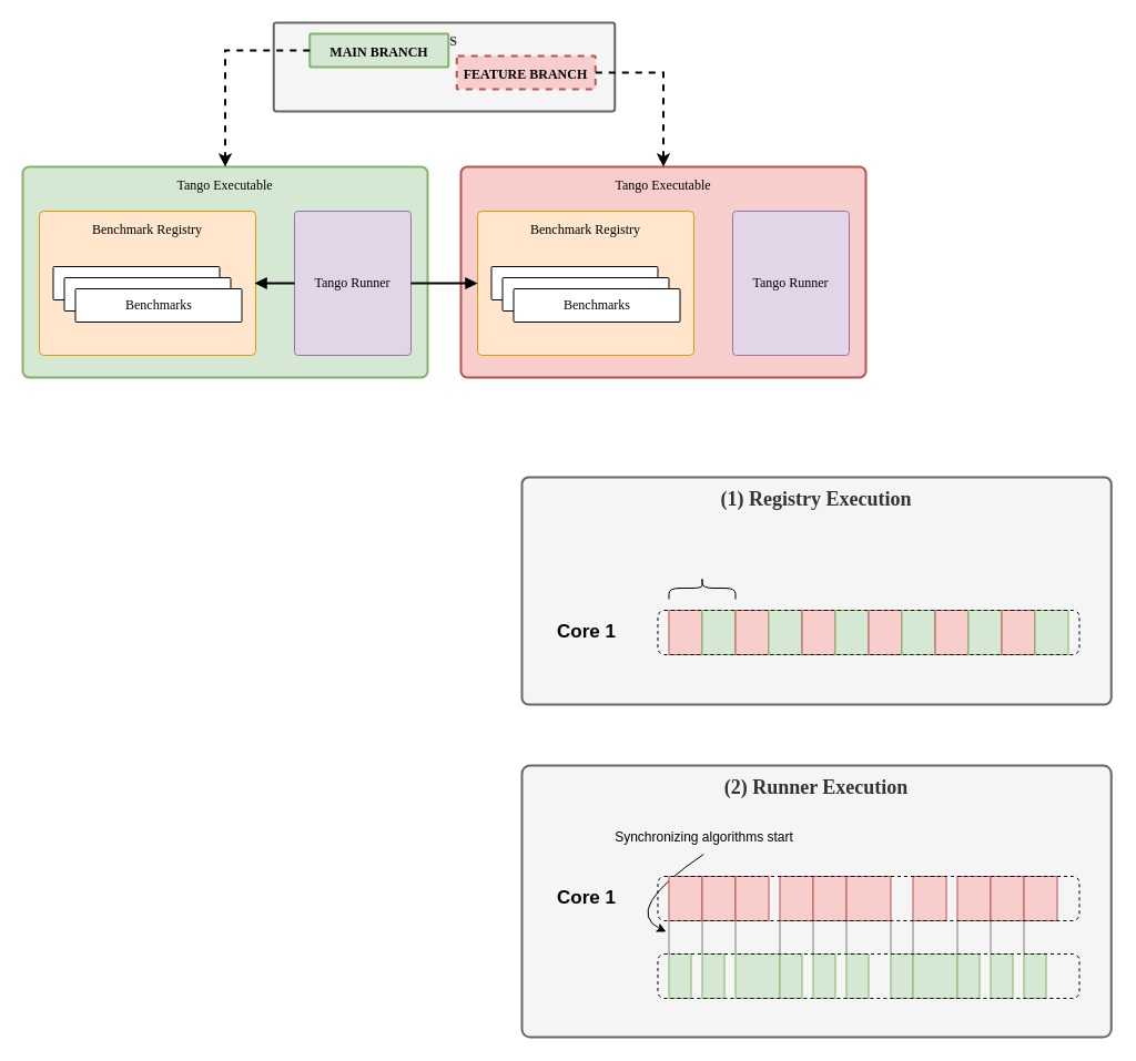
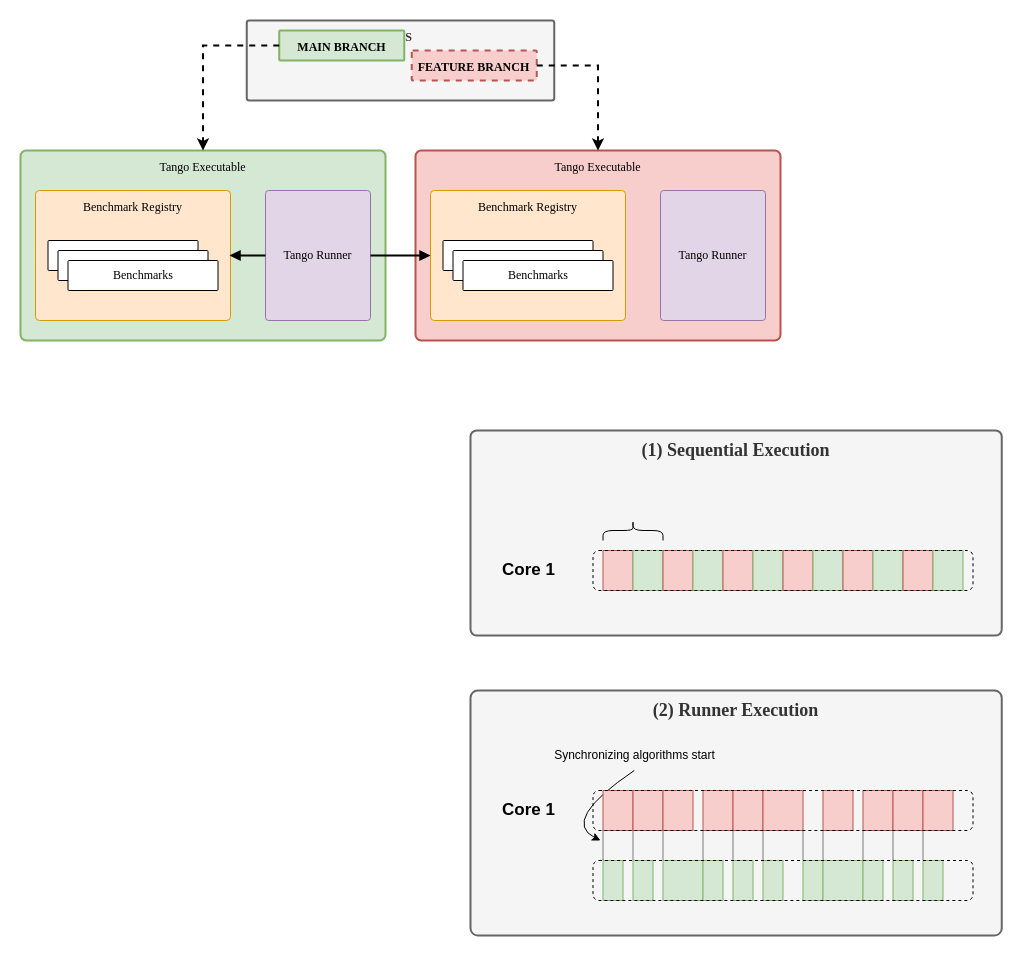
  <mxCell id="0" />
  <mxCell id="1" parent="0" />
  <mxCell id="2" value="" style="group;fontSize=22;" vertex="1" connectable="0" parent="1"><mxGeometry x="470" y="690" width="531.25" height="245" as="geometry" /></mxCell>
  <mxCell id="3" value="&lt;b&gt;&lt;font style=&quot;font-size: 18px;&quot;&gt;(2) Runner Execution&lt;/font&gt;&lt;/b&gt;" style="rounded=1;whiteSpace=wrap;html=1;verticalAlign=top;horizontal=1;spacing=5;strokeWidth=2;glass=0;shadow=0;arcSize=3;fontFamily=JetBrains Mono;fontSource=https%3A%2F%2Ffonts.googleapis.com%2Fcss%3Ffamily%3DJetBrains%2BMono;fillColor=#f5f5f5;fontColor=#333333;strokeColor=#666666;" vertex="1" parent="2"><mxGeometry width="531.25" height="245" as="geometry" /></mxCell>
  <mxCell id="4" value="Synchronizing algorithms start" style="text;strokeColor=none;align=center;fillColor=none;html=1;verticalAlign=middle;whiteSpace=wrap;rounded=0;fontStyle=0" vertex="1" parent="2"><mxGeometry x="62.5" y="50" width="202.5" height="30" as="geometry" /></mxCell>
  <mxCell id="5" value="" style="endArrow=classic;html=1;rounded=0;exitX=0.5;exitY=1;exitDx=0;exitDy=0;curved=1;" edge="1" parent="2" source="4"><mxGeometry width="50" height="50" relative="1" as="geometry"><mxPoint x="210" y="120" as="sourcePoint" /><mxPoint x="130" y="150" as="targetPoint" /><Array as="points"><mxPoint x="90" y="130" /></Array></mxGeometry></mxCell>
  <mxCell id="6" value="" style="group;fontSize=22;" vertex="1" connectable="0" parent="1"><mxGeometry x="470" y="430" width="531.25" height="205" as="geometry" /></mxCell>
- <mxCell id="7" value="&lt;b&gt;&lt;font style=&quot;font-size: 18px;&quot;&gt;(1) Registry Execution&lt;/font&gt;&lt;/b&gt;" style="rounded=1;whiteSpace=wrap;html=1;verticalAlign=top;horizontal=1;spacing=5;strokeWidth=2;glass=0;shadow=0;arcSize=3;fontFamily=JetBrains Mono;fontSource=https%3A%2F%2Ffonts.googleapis.com%2Fcss%3Ffamily%3DJetBrains%2BMono;fillColor=#f5f5f5;fontColor=#333333;strokeColor=#666666;" vertex="1" parent="6"><mxGeometry width="531.25" height="205" as="geometry" /></mxCell>
+ <mxCell id="7" value="&lt;b&gt;&lt;font style=&quot;font-size: 18px;&quot;&gt;(1) Sequential Execution&lt;/font&gt;&lt;/b&gt;" style="rounded=1;whiteSpace=wrap;html=1;verticalAlign=top;horizontal=1;spacing=5;strokeWidth=2;glass=0;shadow=0;arcSize=3;fontFamily=JetBrains Mono;fontSource=https%3A%2F%2Ffonts.googleapis.com%2Fcss%3Ffamily%3DJetBrains%2BMono;fillColor=#f5f5f5;fontColor=#333333;strokeColor=#666666;" vertex="1" parent="6"><mxGeometry width="531.25" height="205" as="geometry" /></mxCell>
  <mxCell id="8" value="" style="endArrow=none;dashed=1;html=1;dashPattern=1 1;strokeWidth=1;rounded=0;exitX=0;exitY=1;exitDx=0;exitDy=0;entryX=0;entryY=0;entryDx=0;entryDy=0;" parent="1" source="33" target="44" edge="1"><mxGeometry width="50" height="50" relative="1" as="geometry"><mxPoint x="722.5" y="780" as="sourcePoint" /><mxPoint x="772.5" y="730" as="targetPoint" /></mxGeometry></mxCell>
  <mxCell id="9" value="" style="endArrow=none;dashed=1;html=1;dashPattern=1 1;strokeWidth=1;rounded=0;exitX=0;exitY=1;exitDx=0;exitDy=0;entryX=0;entryY=0;entryDx=0;entryDy=0;" parent="1" target="45" edge="1"><mxGeometry width="50" height="50" relative="1" as="geometry"><mxPoint x="632.5" y="830" as="sourcePoint" /><mxPoint x="633.5" y="858" as="targetPoint" /></mxGeometry></mxCell>
  <mxCell id="10" value="" style="endArrow=none;dashed=1;html=1;dashPattern=1 1;strokeWidth=1;rounded=0;exitX=0;exitY=1;exitDx=0;exitDy=0;entryX=0;entryY=0;entryDx=0;entryDy=0;" parent="1" edge="1"><mxGeometry width="50" height="50" relative="1" as="geometry"><mxPoint x="662.5" y="830" as="sourcePoint" /><mxPoint x="662.5" y="860" as="targetPoint" /></mxGeometry></mxCell>
  <mxCell id="11" value="" style="endArrow=none;dashed=1;html=1;dashPattern=1 1;strokeWidth=1;rounded=0;exitX=0;exitY=1;exitDx=0;exitDy=0;entryX=0;entryY=0;entryDx=0;entryDy=0;" parent="1" edge="1"><mxGeometry width="50" height="50" relative="1" as="geometry"><mxPoint x="702.5" y="830" as="sourcePoint" /><mxPoint x="702.5" y="860" as="targetPoint" /></mxGeometry></mxCell>
  <mxCell id="12" value="" style="endArrow=none;dashed=1;html=1;dashPattern=1 1;strokeWidth=1;rounded=0;exitX=0;exitY=1;exitDx=0;exitDy=0;entryX=0;entryY=0;entryDx=0;entryDy=0;" parent="1" edge="1"><mxGeometry width="50" height="50" relative="1" as="geometry"><mxPoint x="732.5" y="830" as="sourcePoint" /><mxPoint x="732.5" y="860" as="targetPoint" /></mxGeometry></mxCell>
  <mxCell id="13" value="" style="endArrow=none;dashed=1;html=1;dashPattern=1 1;strokeWidth=1;rounded=0;exitX=0;exitY=1;exitDx=0;exitDy=0;entryX=0;entryY=0;entryDx=0;entryDy=0;" parent="1" edge="1"><mxGeometry width="50" height="50" relative="1" as="geometry"><mxPoint x="762.5" y="830" as="sourcePoint" /><mxPoint x="762.5" y="860" as="targetPoint" /></mxGeometry></mxCell>
  <mxCell id="14" value="" style="endArrow=none;dashed=1;html=1;dashPattern=1 1;strokeWidth=1;rounded=0;exitX=0;exitY=1;exitDx=0;exitDy=0;entryX=0;entryY=0;entryDx=0;entryDy=0;" parent="1" edge="1"><mxGeometry width="50" height="50" relative="1" as="geometry"><mxPoint x="802.5" y="830" as="sourcePoint" /><mxPoint x="802.5" y="860" as="targetPoint" /></mxGeometry></mxCell>
  <mxCell id="15" value="" style="endArrow=none;dashed=1;html=1;dashPattern=1 1;strokeWidth=1;rounded=0;exitX=0;exitY=1;exitDx=0;exitDy=0;entryX=0;entryY=0;entryDx=0;entryDy=0;" parent="1" edge="1"><mxGeometry width="50" height="50" relative="1" as="geometry"><mxPoint x="822.5" y="830" as="sourcePoint" /><mxPoint x="822.5" y="860" as="targetPoint" /></mxGeometry></mxCell>
  <mxCell id="16" value="" style="endArrow=none;dashed=1;html=1;dashPattern=1 1;strokeWidth=1;rounded=0;exitX=0;exitY=1;exitDx=0;exitDy=0;entryX=0;entryY=0;entryDx=0;entryDy=0;" parent="1" edge="1"><mxGeometry width="50" height="50" relative="1" as="geometry"><mxPoint x="862.5" y="830" as="sourcePoint" /><mxPoint x="862.5" y="860" as="targetPoint" /></mxGeometry></mxCell>
  <mxCell id="17" value="" style="endArrow=none;dashed=1;html=1;dashPattern=1 1;strokeWidth=1;rounded=0;exitX=0;exitY=1;exitDx=0;exitDy=0;entryX=0;entryY=0;entryDx=0;entryDy=0;" parent="1" edge="1"><mxGeometry width="50" height="50" relative="1" as="geometry"><mxPoint x="892.5" y="830" as="sourcePoint" /><mxPoint x="892.5" y="860" as="targetPoint" /></mxGeometry></mxCell>
  <mxCell id="18" value="" style="endArrow=none;dashed=1;html=1;dashPattern=1 1;strokeWidth=1;rounded=0;exitX=0;exitY=1;exitDx=0;exitDy=0;entryX=0;entryY=0;entryDx=0;entryDy=0;" parent="1" edge="1"><mxGeometry width="50" height="50" relative="1" as="geometry"><mxPoint x="922.5" y="830" as="sourcePoint" /><mxPoint x="922.5" y="860" as="targetPoint" /></mxGeometry></mxCell>
  <mxCell id="19" value="" style="rounded=0;whiteSpace=wrap;html=1;fillColor=#f8cecc;strokeColor=#b85450;" parent="1" vertex="1"><mxGeometry x="602.5" y="550" width="30" height="40" as="geometry" /></mxCell>
  <mxCell id="20" value="" style="rounded=0;whiteSpace=wrap;html=1;fillColor=#d5e8d4;strokeColor=#82b366;" parent="1" vertex="1"><mxGeometry x="632.5" y="550" width="30" height="40" as="geometry" /></mxCell>
  <mxCell id="21" value="" style="rounded=0;whiteSpace=wrap;html=1;fillColor=#f8cecc;strokeColor=#b85450;" parent="1" vertex="1"><mxGeometry x="662.5" y="550" width="30" height="40" as="geometry" /></mxCell>
  <mxCell id="22" value="" style="rounded=0;whiteSpace=wrap;html=1;fillColor=#d5e8d4;strokeColor=#82b366;" parent="1" vertex="1"><mxGeometry x="692.5" y="550" width="30" height="40" as="geometry" /></mxCell>
  <mxCell id="23" value="" style="rounded=0;whiteSpace=wrap;html=1;fillColor=#f8cecc;strokeColor=#b85450;" parent="1" vertex="1"><mxGeometry x="722.5" y="550" width="30" height="40" as="geometry" /></mxCell>
  <mxCell id="24" value="" style="rounded=0;whiteSpace=wrap;html=1;fillColor=#d5e8d4;strokeColor=#82b366;" parent="1" vertex="1"><mxGeometry x="752.5" y="550" width="30" height="40" as="geometry" /></mxCell>
  <mxCell id="25" value="" style="rounded=0;whiteSpace=wrap;html=1;fillColor=#f8cecc;strokeColor=#b85450;" parent="1" vertex="1"><mxGeometry x="782.5" y="550" width="30" height="40" as="geometry" /></mxCell>
  <mxCell id="26" value="" style="rounded=0;whiteSpace=wrap;html=1;fillColor=#d5e8d4;strokeColor=#82b366;" parent="1" vertex="1"><mxGeometry x="812.5" y="550" width="30" height="40" as="geometry" /></mxCell>
  <mxCell id="27" value="" style="rounded=0;whiteSpace=wrap;html=1;fillColor=#f8cecc;strokeColor=#b85450;" parent="1" vertex="1"><mxGeometry x="842.5" y="550" width="30" height="40" as="geometry" /></mxCell>
  <mxCell id="28" value="" style="rounded=0;whiteSpace=wrap;html=1;fillColor=#d5e8d4;strokeColor=#82b366;" parent="1" vertex="1"><mxGeometry x="872.5" y="550" width="30" height="40" as="geometry" /></mxCell>
  <mxCell id="29" value="" style="rounded=0;whiteSpace=wrap;html=1;fillColor=#f8cecc;strokeColor=#b85450;" parent="1" vertex="1"><mxGeometry x="902.5" y="550" width="30" height="40" as="geometry" /></mxCell>
  <mxCell id="30" value="" style="rounded=0;whiteSpace=wrap;html=1;fillColor=#d5e8d4;strokeColor=#82b366;" parent="1" vertex="1"><mxGeometry x="932.5" y="550" width="30" height="40" as="geometry" /></mxCell>
  <mxCell id="31" value="" style="shape=curlyBracket;whiteSpace=wrap;html=1;rounded=1;labelPosition=left;verticalLabelPosition=middle;align=right;verticalAlign=middle;direction=south;" parent="1" vertex="1"><mxGeometry x="602.5" y="520" width="60" height="20" as="geometry" /></mxCell>
  <mxCell id="32" value="Core 1" style="text;strokeColor=none;align=left;fillColor=none;html=1;verticalAlign=middle;whiteSpace=wrap;rounded=0;fontStyle=1;fontSize=17;" parent="1" vertex="1"><mxGeometry x="500" y="555" width="90" height="30" as="geometry" /></mxCell>
  <mxCell id="33" value="" style="rounded=0;whiteSpace=wrap;html=1;fillColor=#f8cecc;strokeColor=#b85450;" parent="1" vertex="1"><mxGeometry x="602.5" y="790" width="30" height="40" as="geometry" /></mxCell>
  <mxCell id="34" value="" style="rounded=0;whiteSpace=wrap;html=1;fillColor=#f8cecc;strokeColor=#b85450;" parent="1" vertex="1"><mxGeometry x="632.5" y="790" width="30" height="40" as="geometry" /></mxCell>
  <mxCell id="35" value="" style="rounded=0;whiteSpace=wrap;html=1;fillColor=#f8cecc;strokeColor=#b85450;" parent="1" vertex="1"><mxGeometry x="662.5" y="790" width="30" height="40" as="geometry" /></mxCell>
  <mxCell id="36" value="" style="rounded=0;whiteSpace=wrap;html=1;fillColor=#f8cecc;strokeColor=#b85450;" parent="1" vertex="1"><mxGeometry x="702.5" y="790" width="30" height="40" as="geometry" /></mxCell>
  <mxCell id="37" value="" style="rounded=0;whiteSpace=wrap;html=1;fillColor=#f8cecc;strokeColor=#b85450;" parent="1" vertex="1"><mxGeometry x="732.5" y="790" width="30" height="40" as="geometry" /></mxCell>
  <mxCell id="38" value="" style="rounded=0;whiteSpace=wrap;html=1;fillColor=#f8cecc;strokeColor=#b85450;" parent="1" vertex="1"><mxGeometry x="762.5" y="790" width="40" height="40" as="geometry" /></mxCell>
  <mxCell id="39" value="Core 1" style="text;strokeColor=none;align=left;fillColor=none;html=1;verticalAlign=middle;whiteSpace=wrap;rounded=0;fontStyle=1;fontSize=17;" parent="1" vertex="1"><mxGeometry x="500" y="795" width="90" height="30" as="geometry" /></mxCell>
  <mxCell id="40" value="" style="rounded=0;whiteSpace=wrap;html=1;fillColor=#f8cecc;strokeColor=#b85450;" parent="1" vertex="1"><mxGeometry x="822.5" y="790" width="30" height="40" as="geometry" /></mxCell>
  <mxCell id="41" value="" style="rounded=0;whiteSpace=wrap;html=1;fillColor=#f8cecc;strokeColor=#b85450;" parent="1" vertex="1"><mxGeometry x="862.5" y="790" width="30" height="40" as="geometry" /></mxCell>
  <mxCell id="42" value="" style="rounded=0;whiteSpace=wrap;html=1;fillColor=#f8cecc;strokeColor=#b85450;" parent="1" vertex="1"><mxGeometry x="892.5" y="790" width="30" height="40" as="geometry" /></mxCell>
  <mxCell id="43" value="" style="rounded=0;whiteSpace=wrap;html=1;fillColor=#f8cecc;strokeColor=#b85450;" parent="1" vertex="1"><mxGeometry x="922.5" y="790" width="30" height="40" as="geometry" /></mxCell>
  <mxCell id="44" value="" style="rounded=0;whiteSpace=wrap;html=1;fillColor=#d5e8d4;strokeColor=#82b366;" parent="1" vertex="1"><mxGeometry x="602.5" y="860" width="20" height="40" as="geometry" /></mxCell>
  <mxCell id="45" value="" style="rounded=0;whiteSpace=wrap;html=1;fillColor=#d5e8d4;strokeColor=#82b366;" parent="1" vertex="1"><mxGeometry x="632.5" y="860" width="20" height="40" as="geometry" /></mxCell>
  <mxCell id="46" value="" style="rounded=0;whiteSpace=wrap;html=1;fillColor=#d5e8d4;strokeColor=#82b366;" parent="1" vertex="1"><mxGeometry x="662.5" y="860" width="40" height="40" as="geometry" /></mxCell>
  <mxCell id="47" value="" style="rounded=0;whiteSpace=wrap;html=1;fillColor=#d5e8d4;strokeColor=#82b366;" parent="1" vertex="1"><mxGeometry x="702.5" y="860" width="20" height="40" as="geometry" /></mxCell>
  <mxCell id="48" value="" style="rounded=0;whiteSpace=wrap;html=1;fillColor=#d5e8d4;strokeColor=#82b366;" parent="1" vertex="1"><mxGeometry x="732.5" y="860" width="20" height="40" as="geometry" /></mxCell>
  <mxCell id="49" value="" style="rounded=0;whiteSpace=wrap;html=1;fillColor=#d5e8d4;strokeColor=#82b366;" parent="1" vertex="1"><mxGeometry x="762.5" y="860" width="20" height="40" as="geometry" /></mxCell>
  <mxCell id="50" value="" style="rounded=0;whiteSpace=wrap;html=1;fillColor=#d5e8d4;strokeColor=#82b366;" parent="1" vertex="1"><mxGeometry x="802.5" y="860" width="20" height="40" as="geometry" /></mxCell>
  <mxCell id="51" value="" style="rounded=0;whiteSpace=wrap;html=1;fillColor=#d5e8d4;strokeColor=#82b366;" parent="1" vertex="1"><mxGeometry x="822.5" y="860" width="40" height="40" as="geometry" /></mxCell>
  <mxCell id="52" value="" style="rounded=0;whiteSpace=wrap;html=1;fillColor=#d5e8d4;strokeColor=#82b366;" parent="1" vertex="1"><mxGeometry x="862.5" y="860" width="20" height="40" as="geometry" /></mxCell>
  <mxCell id="53" value="" style="rounded=0;whiteSpace=wrap;html=1;fillColor=#d5e8d4;strokeColor=#82b366;" parent="1" vertex="1"><mxGeometry x="892.5" y="860" width="20" height="40" as="geometry" /></mxCell>
  <mxCell id="54" value="" style="rounded=0;whiteSpace=wrap;html=1;fillColor=#d5e8d4;strokeColor=#82b366;" parent="1" vertex="1"><mxGeometry x="922.5" y="860" width="20" height="40" as="geometry" /></mxCell>
  <mxCell id="55" value="" style="rounded=1;whiteSpace=wrap;html=1;fillColor=none;strokeWidth=1;dashed=1;" parent="1" vertex="1"><mxGeometry x="592.5" y="860" width="380" height="40" as="geometry" /></mxCell>
  <mxCell id="56" value="" style="rounded=1;whiteSpace=wrap;html=1;fillColor=none;strokeWidth=1;dashed=1;" parent="1" vertex="1"><mxGeometry x="592.5" y="790" width="380" height="40" as="geometry" /></mxCell>
  <mxCell id="57" value="" style="rounded=1;whiteSpace=wrap;html=1;fillColor=none;strokeWidth=1;dashed=1;" parent="1" vertex="1"><mxGeometry x="592.5" y="550" width="380" height="40" as="geometry" /></mxCell>
  <mxCell id="58" value="" style="group" parent="1" vertex="1" connectable="0"><mxGeometry x="246.25" y="20" width="307.5" height="80" as="geometry" /></mxCell>
  <mxCell id="59" value="&lt;b&gt;VCS&lt;/b&gt;" style="rounded=1;whiteSpace=wrap;html=1;verticalAlign=top;horizontal=1;spacing=5;strokeWidth=2;glass=0;shadow=0;arcSize=3;fontFamily=JetBrains Mono;fontSource=https%3A%2F%2Ffonts.googleapis.com%2Fcss%3Ffamily%3DJetBrains%2BMono;fillColor=#f5f5f5;fontColor=#333333;strokeColor=#666666;" parent="58" vertex="1"><mxGeometry width="307.5" height="80" as="geometry" /></mxCell>
  <mxCell id="60" value="&lt;b&gt;MAIN BRANCH&lt;/b&gt;" style="rounded=1;whiteSpace=wrap;html=1;verticalAlign=top;horizontal=1;spacing=5;strokeWidth=2;glass=0;shadow=0;arcSize=3;fontFamily=JetBrains Mono;fontSource=https%3A%2F%2Ffonts.googleapis.com%2Fcss%3Ffamily%3DJetBrains%2BMono;fillColor=#d5e8d4;strokeColor=#82b366;" parent="58" vertex="1"><mxGeometry x="32.5" y="10" width="125" height="30" as="geometry" /></mxCell>
  <mxCell id="61" value="&lt;b&gt;FEATURE BRANCH&lt;/b&gt;" style="rounded=1;whiteSpace=wrap;html=1;verticalAlign=top;horizontal=1;spacing=5;strokeWidth=2;glass=0;shadow=0;arcSize=3;fontFamily=JetBrains Mono;fontSource=https%3A%2F%2Ffonts.googleapis.com%2Fcss%3Ffamily%3DJetBrains%2BMono;fillColor=#f8cecc;strokeColor=#b85450;dashed=1;" parent="58" vertex="1"><mxGeometry x="165" y="30" width="125" height="30" as="geometry" /></mxCell>
  <mxCell id="62" value="" style="group" parent="1" vertex="1" connectable="0"><mxGeometry x="20" y="150" width="365" height="190" as="geometry" /></mxCell>
  <mxCell id="63" value="Tango Executable" style="rounded=1;whiteSpace=wrap;html=1;verticalAlign=top;horizontal=1;spacing=5;strokeWidth=2;glass=0;shadow=0;arcSize=3;fontFamily=JetBrains Mono;fontSource=https%3A%2F%2Ffonts.googleapis.com%2Fcss%3Ffamily%3DJetBrains%2BMono;fillColor=#d5e8d4;strokeColor=#82b366;" parent="62" vertex="1"><mxGeometry width="365" height="190" as="geometry" /></mxCell>
  <mxCell id="64" value="Benchmark Registry" style="rounded=1;whiteSpace=wrap;html=1;verticalAlign=top;horizontal=1;spacing=5;strokeWidth=1;glass=0;shadow=0;arcSize=3;fontFamily=JetBrains Mono;fontSource=https%3A%2F%2Ffonts.googleapis.com%2Fcss%3Ffamily%3DJetBrains%2BMono;fillColor=#ffe6cc;strokeColor=#d79b00;" parent="62" vertex="1"><mxGeometry x="15" y="40" width="195" height="130" as="geometry" /></mxCell>
  <mxCell id="65" value="Tango Runner" style="rounded=1;whiteSpace=wrap;html=1;verticalAlign=middle;horizontal=1;spacing=5;strokeWidth=1;glass=0;shadow=0;arcSize=3;fontFamily=JetBrains Mono;fontSource=https%3A%2F%2Ffonts.googleapis.com%2Fcss%3Ffamily%3DJetBrains%2BMono;fillColor=#e1d5e7;strokeColor=#9673a6;" parent="62" vertex="1"><mxGeometry x="245" y="40" width="105" height="130" as="geometry" /></mxCell>
  <mxCell id="66" value="" style="group" parent="62" vertex="1" connectable="0"><mxGeometry x="27.5" y="90" width="170" height="50" as="geometry" /></mxCell>
  <mxCell id="67" value="Benchmarks" style="rounded=1;whiteSpace=wrap;html=1;verticalAlign=middle;horizontal=1;spacing=5;strokeWidth=1;gradientColor=none;glass=0;shadow=0;arcSize=3;fontFamily=JetBrains Mono;fontSource=https%3A%2F%2Ffonts.googleapis.com%2Fcss%3Ffamily%3DJetBrains%2BMono;" parent="66" vertex="1"><mxGeometry width="150" height="30" as="geometry" /></mxCell>
  <mxCell id="68" value="Benchmarks" style="rounded=1;whiteSpace=wrap;html=1;verticalAlign=middle;horizontal=1;spacing=5;strokeWidth=1;gradientColor=none;glass=0;shadow=0;arcSize=3;fontFamily=JetBrains Mono;fontSource=https%3A%2F%2Ffonts.googleapis.com%2Fcss%3Ffamily%3DJetBrains%2BMono;" parent="66" vertex="1"><mxGeometry x="10" y="10" width="150" height="30" as="geometry" /></mxCell>
  <mxCell id="69" value="Benchmarks" style="rounded=1;whiteSpace=wrap;html=1;verticalAlign=middle;horizontal=1;spacing=5;strokeWidth=1;gradientColor=none;glass=0;shadow=0;arcSize=3;fontFamily=JetBrains Mono;fontSource=https%3A%2F%2Ffonts.googleapis.com%2Fcss%3Ffamily%3DJetBrains%2BMono;" parent="66" vertex="1"><mxGeometry x="20" y="20" width="150" height="30" as="geometry" /></mxCell>
  <mxCell id="70" style="edgeStyle=orthogonalEdgeStyle;rounded=0;orthogonalLoop=1;jettySize=auto;html=1;exitX=0;exitY=0.5;exitDx=0;exitDy=0;entryX=0.995;entryY=0.5;entryDx=0;entryDy=0;entryPerimeter=0;endArrow=block;endFill=1;strokeWidth=2;" parent="62" source="65" target="64" edge="1"><mxGeometry relative="1" as="geometry" /></mxCell>
  <mxCell id="71" value="" style="group" parent="1" vertex="1" connectable="0"><mxGeometry x="415" y="150" width="365" height="190" as="geometry" /></mxCell>
  <mxCell id="72" value="Tango Executable" style="rounded=1;whiteSpace=wrap;html=1;verticalAlign=top;horizontal=1;spacing=5;strokeWidth=2;glass=0;shadow=0;arcSize=3;fontFamily=JetBrains Mono;fontSource=https%3A%2F%2Ffonts.googleapis.com%2Fcss%3Ffamily%3DJetBrains%2BMono;fillColor=#f8cecc;strokeColor=#b85450;" parent="71" vertex="1"><mxGeometry width="365" height="190" as="geometry" /></mxCell>
  <mxCell id="73" value="Benchmark Registry" style="rounded=1;whiteSpace=wrap;html=1;verticalAlign=top;horizontal=1;spacing=5;strokeWidth=1;glass=0;shadow=0;arcSize=3;fontFamily=JetBrains Mono;fontSource=https%3A%2F%2Ffonts.googleapis.com%2Fcss%3Ffamily%3DJetBrains%2BMono;fillColor=#ffe6cc;strokeColor=#d79b00;" parent="71" vertex="1"><mxGeometry x="15" y="40" width="195" height="130" as="geometry" /></mxCell>
  <mxCell id="74" value="Tango Runner" style="rounded=1;whiteSpace=wrap;html=1;verticalAlign=middle;horizontal=1;spacing=5;strokeWidth=1;glass=0;shadow=0;arcSize=3;fontFamily=JetBrains Mono;fontSource=https%3A%2F%2Ffonts.googleapis.com%2Fcss%3Ffamily%3DJetBrains%2BMono;fillColor=#e1d5e7;strokeColor=#9673a6;" parent="71" vertex="1"><mxGeometry x="245" y="40" width="105" height="130" as="geometry" /></mxCell>
  <mxCell id="75" value="" style="group" parent="71" vertex="1" connectable="0"><mxGeometry x="27.5" y="90" width="170" height="50" as="geometry" /></mxCell>
  <mxCell id="76" value="Benchmarks" style="rounded=1;whiteSpace=wrap;html=1;verticalAlign=middle;horizontal=1;spacing=5;strokeWidth=1;gradientColor=none;glass=0;shadow=0;arcSize=3;fontFamily=JetBrains Mono;fontSource=https%3A%2F%2Ffonts.googleapis.com%2Fcss%3Ffamily%3DJetBrains%2BMono;" parent="75" vertex="1"><mxGeometry width="150" height="30" as="geometry" /></mxCell>
  <mxCell id="77" value="Benchmarks" style="rounded=1;whiteSpace=wrap;html=1;verticalAlign=middle;horizontal=1;spacing=5;strokeWidth=1;gradientColor=none;glass=0;shadow=0;arcSize=3;fontFamily=JetBrains Mono;fontSource=https%3A%2F%2Ffonts.googleapis.com%2Fcss%3Ffamily%3DJetBrains%2BMono;" parent="75" vertex="1"><mxGeometry x="10" y="10" width="150" height="30" as="geometry" /></mxCell>
  <mxCell id="78" value="Benchmarks" style="rounded=1;whiteSpace=wrap;html=1;verticalAlign=middle;horizontal=1;spacing=5;strokeWidth=1;gradientColor=none;glass=0;shadow=0;arcSize=3;fontFamily=JetBrains Mono;fontSource=https%3A%2F%2Ffonts.googleapis.com%2Fcss%3Ffamily%3DJetBrains%2BMono;" parent="75" vertex="1"><mxGeometry x="20" y="20" width="150" height="30" as="geometry" /></mxCell>
  <mxCell id="79" style="edgeStyle=orthogonalEdgeStyle;rounded=0;orthogonalLoop=1;jettySize=auto;html=1;exitX=1;exitY=0.5;exitDx=0;exitDy=0;entryX=0;entryY=0.5;entryDx=0;entryDy=0;strokeWidth=2;endArrow=block;endFill=1;" parent="1" source="65" target="73" edge="1"><mxGeometry relative="1" as="geometry" /></mxCell>
  <mxCell id="80" style="edgeStyle=orthogonalEdgeStyle;rounded=0;orthogonalLoop=1;jettySize=auto;html=1;exitX=0;exitY=0.5;exitDx=0;exitDy=0;entryX=0.5;entryY=0;entryDx=0;entryDy=0;dashed=1;strokeWidth=2;" parent="1" source="60" target="63" edge="1"><mxGeometry relative="1" as="geometry" /></mxCell>
  <mxCell id="81" style="edgeStyle=orthogonalEdgeStyle;rounded=0;orthogonalLoop=1;jettySize=auto;html=1;exitX=1;exitY=0.5;exitDx=0;exitDy=0;entryX=0.5;entryY=0;entryDx=0;entryDy=0;dashed=1;strokeWidth=2;" parent="1" source="61" target="72" edge="1"><mxGeometry relative="1" as="geometry" /></mxCell>
